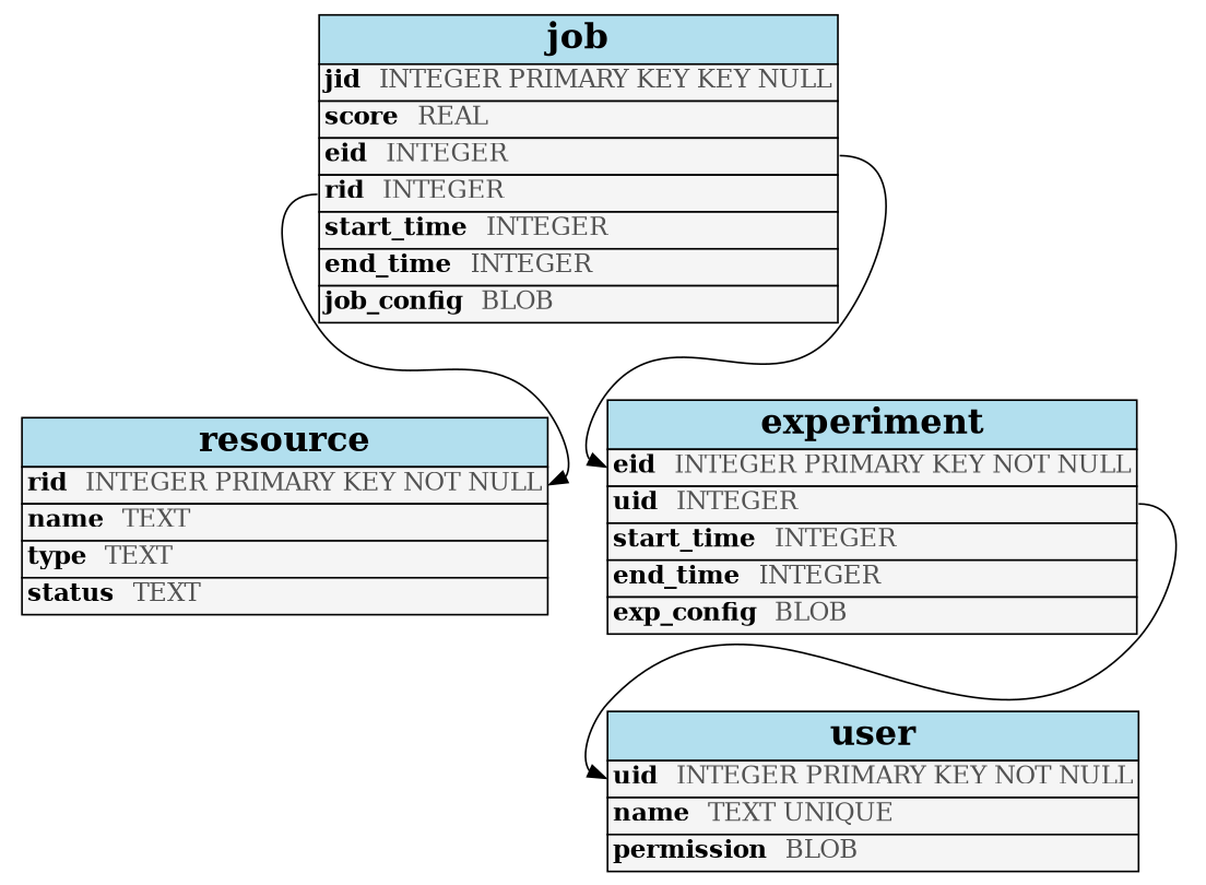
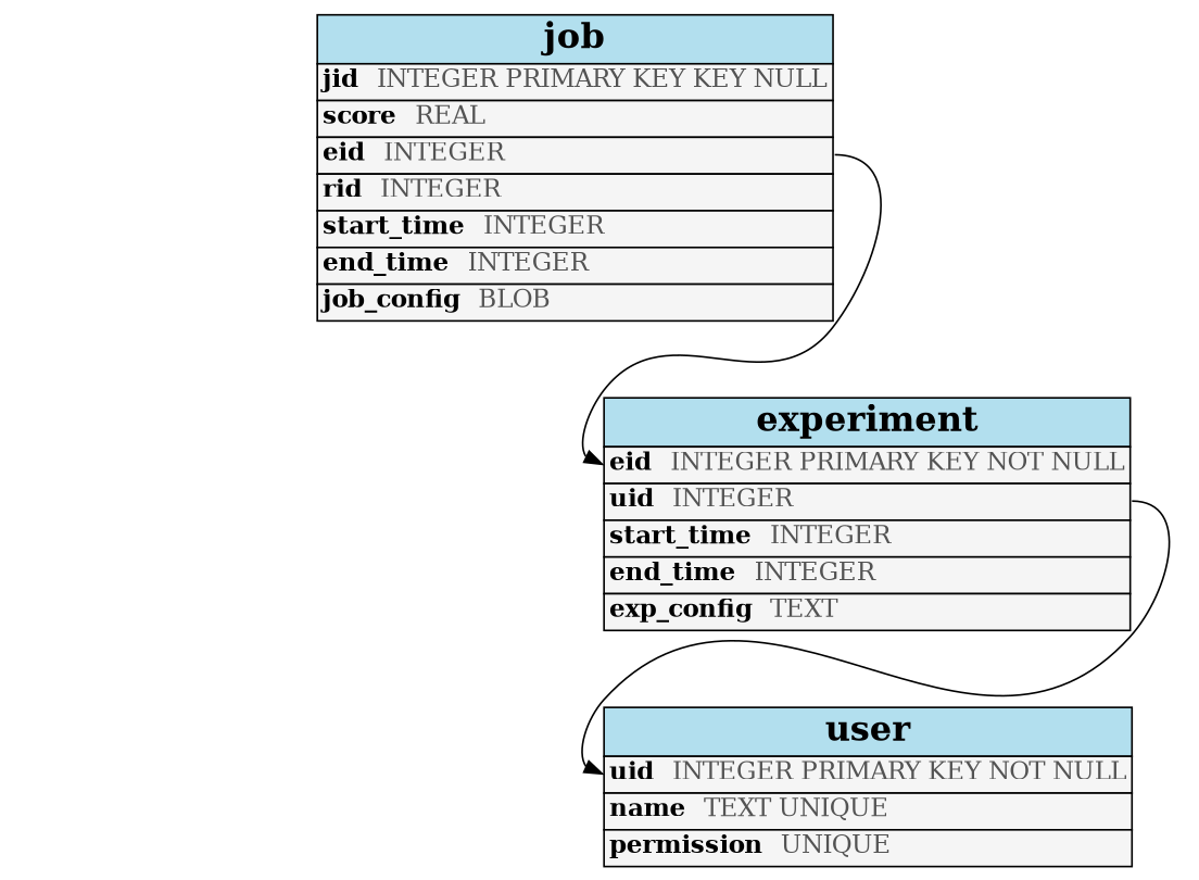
  digraph {
    rankdir=TB
    node [shape=none]
-   n1 [label=<       <table border="0" cellspacing="0" cellborder="1">         <tr><td bgcolor="lightblue2"><font face="Times-bold" point-size="20">user</font></td></tr>         <tr><td bgcolor="grey96" align="left" port="uid"><font face="Times-bold">uid</font>  <font color="#535353">INTEGER PRIMARY KEY NOT NULL</font></td></tr>         <tr><td bgcolor="grey96" align="left" port="name"><font face="Times-bold">name</font>  <font color="#535353">TEXT UNIQUE</font></td></tr>         <tr><td bgcolor="grey96" align="left" port="permission"><font face="Times-bold">permission</font>  <font color="#535353">BLOB</font></td></tr>       </table>     >]
-   n2 [label=<       <table border="0" cellspacing="0" cellborder="1">         <tr><td bgcolor="lightblue2"><font face="Times-bold" point-size="20">resource</font></td></tr>         <tr><td bgcolor="grey96" align="left" port="rid"><font face="Times-bold">rid</font>  <font color="#535353">INTEGER PRIMARY KEY NOT NULL</font></td></tr>         <tr><td bgcolor="grey96" align="left" port="name"><font face="Times-bold">name</font>  <font color="#535353">TEXT</font></td></tr>         <tr><td bgcolor="grey96" align="left" port="type"><font face="Times-bold">type</font>  <font color="#535353">TEXT</font></td></tr>         <tr><td bgcolor="grey96" align="left" port="status"><font face="Times-bold">status</font>  <font color="#535353">TEXT</font></td></tr>       </table>     >]
-   n3 [label=<       <table border="0" cellspacing="0" cellborder="1">         <tr><td bgcolor="lightblue2"><font face="Times-bold" point-size="20">experiment</font></td></tr>         <tr><td bgcolor="grey96" align="left" port="eid"><font face="Times-bold">eid</font>  <font color="#535353">INTEGER PRIMARY KEY NOT NULL</font></td></tr>         <tr><td bgcolor="grey96" align="left" port="uid"><font face="Times-bold">uid</font>  <font color="#535353">INTEGER</font></td></tr>         <tr><td bgcolor="grey96" align="left" port="start_time"><font face="Times-bold">start_time</font>  <font color="#535353">INTEGER</font></td></tr>         <tr><td bgcolor="grey96" align="left" port="end_time"><font face="Times-bold">end_time</font>  <font color="#535353">INTEGER</font></td></tr>         <tr><td bgcolor="grey96" align="left" port="exp_config"><font face="Times-bold">exp_config</font>  <font color="#535353">BLOB</font></td></tr>       </table>     >]
+   n1 [label=<       <table border="0" cellspacing="0" cellborder="1">         <tr><td bgcolor="lightblue2"><font face="Times-bold" point-size="20">user</font></td></tr>         <tr><td bgcolor="grey96" align="left" port="uid"><font face="Times-bold">uid</font>  <font color="#535353">INTEGER PRIMARY KEY NOT NULL</font></td></tr>         <tr><td bgcolor="grey96" align="left" port="name"><font face="Times-bold">name</font>  <font color="#535353">TEXT UNIQUE</font></td></tr>         <tr><td bgcolor="grey96" align="left" port="permission"><font face="Times-bold">permission</font>  <font color="#535353">UNIQUE</font></td></tr>       </table>     >]
+   n3 [label=<       <table border="0" cellspacing="0" cellborder="1">         <tr><td bgcolor="lightblue2"><font face="Times-bold" point-size="20">experiment</font></td></tr>         <tr><td bgcolor="grey96" align="left" port="eid"><font face="Times-bold">eid</font>  <font color="#535353">INTEGER PRIMARY KEY NOT NULL</font></td></tr>         <tr><td bgcolor="grey96" align="left" port="uid"><font face="Times-bold">uid</font>  <font color="#535353">INTEGER</font></td></tr>         <tr><td bgcolor="grey96" align="left" port="start_time"><font face="Times-bold">start_time</font>  <font color="#535353">INTEGER</font></td></tr>         <tr><td bgcolor="grey96" align="left" port="end_time"><font face="Times-bold">end_time</font>  <font color="#535353">INTEGER</font></td></tr>         <tr><td bgcolor="grey96" align="left" port="exp_config"><font face="Times-bold">exp_config</font>  <font color="#535353">TEXT</font></td></tr>       </table>     >]
    n4 [label=<       <table border="0" cellspacing="0" cellborder="1">         <tr><td bgcolor="lightblue2"><font face="Times-bold" point-size="20">job</font></td></tr>         <tr><td bgcolor="grey96" align="left" port="jid"><font face="Times-bold">jid</font>  <font color="#535353">INTEGER PRIMARY KEY KEY NULL</font></td></tr>         <tr><td bgcolor="grey96" align="left" port="score"><font face="Times-bold">score</font>  <font color="#535353">REAL</font></td></tr>         <tr><td bgcolor="grey96" align="left" port="eid"><font face="Times-bold">eid</font>  <font color="#535353">INTEGER</font></td></tr>         <tr><td bgcolor="grey96" align="left" port="rid"><font face="Times-bold">rid</font>  <font color="#535353">INTEGER</font></td></tr>         <tr><td bgcolor="grey96" align="left" port="start_time"><font face="Times-bold">start_time</font>  <font color="#535353">INTEGER</font></td></tr>         <tr><td bgcolor="grey96" align="left" port="end_time"><font face="Times-bold">end_time</font>  <font color="#535353">INTEGER</font></td></tr>         <tr><td bgcolor="grey96" align="left" port="job_config"><font face="Times-bold">job_config</font>  <font color="#535353">BLOB</font></td></tr>       </table>     >]
    n3 -> n1 [headport=uid tailport=uid]
-   n4 -> n2 [headport=rid tailport=rid]
    n4 -> n3 [headport=eid tailport=eid]
  }
